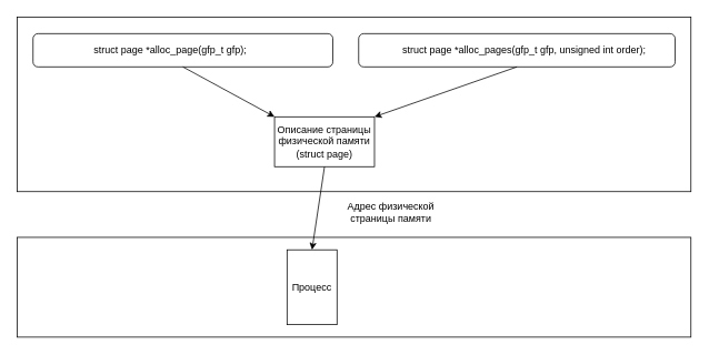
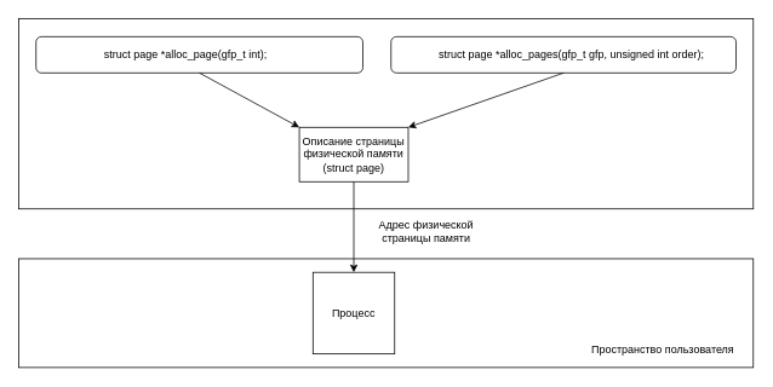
  <mxCell id="0" />
  <mxCell id="1" parent="0" />
  <mxCell id="2" value="Описание страницы физической памяти (struct page)&lt;br&gt;&lt;span class=&quot;p&quot; style=&quot;box-sizing: inherit ; color: rgb(102 , 102 , 102)&quot;&gt;&lt;/span&gt;" style="rounded=0;whiteSpace=wrap;html=1;" parent="1" vertex="1"><mxGeometry x="329" y="140" width="120" height="60" as="geometry" /></mxCell>
  <mxCell id="3" value="" style="endArrow=classic;html=1;rounded=0;exitX=0.5;exitY=1;exitDx=0;exitDy=0;entryX=0;entryY=0;entryDx=0;entryDy=0;" parent="1" source="4" target="2" edge="1"><mxGeometry width="50" height="50" relative="1" as="geometry"><mxPoint x="739" y="350" as="sourcePoint" /><mxPoint x="789" y="300" as="targetPoint" /></mxGeometry></mxCell>
  <mxCell id="4" value="" style="rounded=1;whiteSpace=wrap;html=1;fillColor=none;" parent="1" vertex="1"><mxGeometry x="39" y="40" width="360" height="40" as="geometry" /></mxCell>
  <mxCell id="5" value="" style="rounded=1;whiteSpace=wrap;html=1;fillColor=none;" parent="1" vertex="1"><mxGeometry x="430" y="40" width="380" height="40" as="geometry" /></mxCell>
  <mxCell id="6" value="" style="endArrow=classic;html=1;rounded=0;exitX=0.5;exitY=1;exitDx=0;exitDy=0;entryX=1;entryY=0;entryDx=0;entryDy=0;" parent="1" source="5" target="2" edge="1"><mxGeometry width="50" height="50" relative="1" as="geometry"><mxPoint x="109" y="350" as="sourcePoint" /><mxPoint x="159" y="300" as="targetPoint" /></mxGeometry></mxCell>
- <mxCell id="7" value="Процесс" style="whiteSpace=wrap;html=1;aspect=fixed;fillColor=default;" parent="1" vertex="1"><mxGeometry x="344" y="300" width="60" height="90" as="geometry" /></mxCell>
+ <mxCell id="7" value="Процесс" style="whiteSpace=wrap;html=1;aspect=fixed;fillColor=default;" parent="1" vertex="1"><mxGeometry x="344" y="300" width="90" height="90" as="geometry" /></mxCell>
  <mxCell id="8" value="" style="endArrow=classic;html=1;rounded=0;exitX=0.5;exitY=1;exitDx=0;exitDy=0;entryX=0.5;entryY=0;entryDx=0;entryDy=0;" parent="1" source="2" target="7" edge="1"><mxGeometry width="50" height="50" relative="1" as="geometry"><mxPoint x="109" y="350" as="sourcePoint" /><mxPoint x="389" y="250" as="targetPoint" /></mxGeometry></mxCell>
  <mxCell id="9" value="Адрес физической &lt;br&gt;страницы памяти" style="text;html=1;strokeColor=none;fillColor=none;align=center;verticalAlign=middle;whiteSpace=wrap;rounded=0;" parent="1" vertex="1"><mxGeometry x="349" y="240" width="240" height="30" as="geometry" /></mxCell>
  <mxCell id="10" value="" style="rounded=0;whiteSpace=wrap;html=1;fillColor=none;" parent="1" vertex="1"><mxGeometry x="20" y="20" width="809" height="210" as="geometry" /></mxCell>
  <mxCell id="11" value="" style="rounded=0;whiteSpace=wrap;html=1;fillColor=none;" parent="1" vertex="1"><mxGeometry x="20" y="285" width="809" height="120" as="geometry" /></mxCell>
+ <mxCell id="12" value="Пространство пользователя" style="text;html=1;strokeColor=none;fillColor=none;align=center;verticalAlign=middle;whiteSpace=wrap;rounded=0;" parent="1" vertex="1"><mxGeometry x="649" y="370" width="161" height="30" as="geometry" /></mxCell>
  <mxCell id="13" value="struct page *alloc_pages(gfp_t gfp, unsigned int order);" style="text;html=1;strokeColor=none;fillColor=none;align=center;verticalAlign=middle;whiteSpace=wrap;rounded=0;" vertex="1" parent="1"><mxGeometry x="469" y="45" width="320" height="30" as="geometry" /></mxCell>
- <mxCell id="14" value="struct page *alloc_page(gfp_t gfp);" style="text;html=1;strokeColor=none;fillColor=none;align=center;verticalAlign=middle;whiteSpace=wrap;rounded=0;" vertex="1" parent="1"><mxGeometry x="29" y="45" width="350" height="30" as="geometry" /></mxCell>
+ <mxCell id="14" value="struct page *alloc_page(gfp_t int);" style="text;html=1;strokeColor=none;fillColor=none;align=center;verticalAlign=middle;whiteSpace=wrap;rounded=0;" vertex="1" parent="1"><mxGeometry x="29" y="45" width="350" height="30" as="geometry" /></mxCell>
